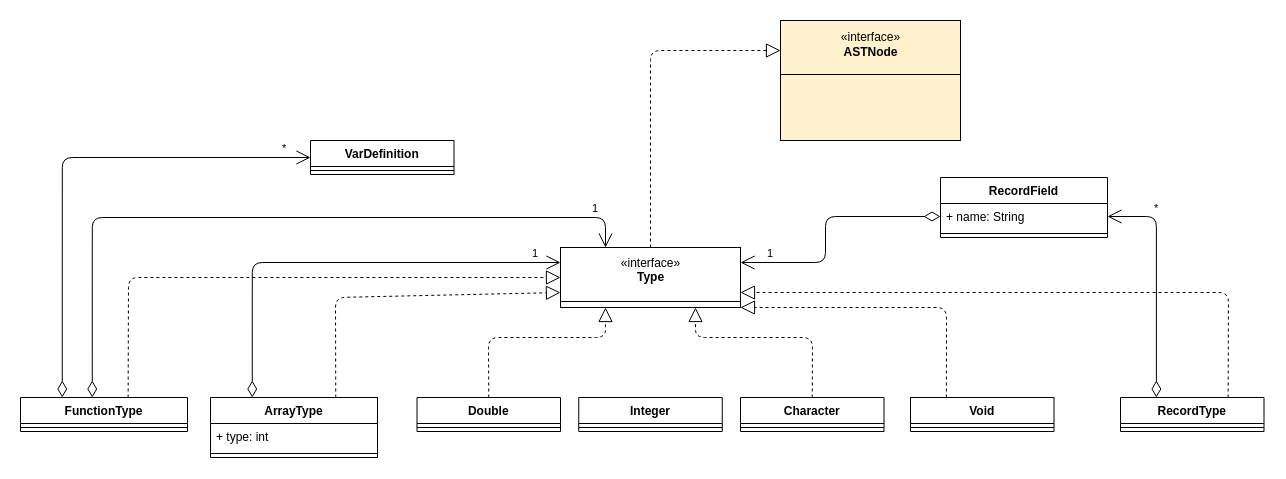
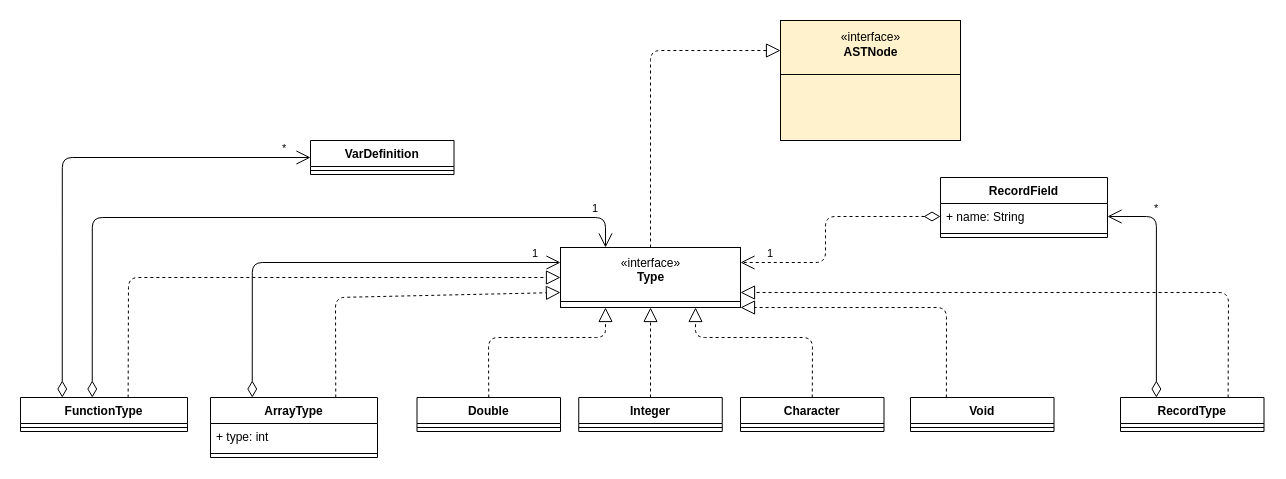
  <mxCell id="0" />
  <mxCell id="1" parent="0" />
  <mxCell id="2" value="" style="group" parent="1" vertex="1" connectable="0"><mxGeometry x="560" y="247" width="180" height="120" as="geometry" /></mxCell>
  <mxCell id="3" value="«interface»&lt;br&gt;&lt;b&gt;Type&lt;br&gt;&lt;br&gt;&lt;/b&gt;" style="html=1;" parent="2" vertex="1"><mxGeometry width="180" height="60" as="geometry" /></mxCell>
  <mxCell id="4" value="" style="line;strokeWidth=1;fillColor=none;align=left;verticalAlign=middle;spacingTop=-1;spacingLeft=3;spacingRight=3;rotatable=0;labelPosition=right;points=[];portConstraint=eastwest;" parent="2" vertex="1"><mxGeometry y="50" width="180" height="8" as="geometry" /></mxCell>
  <mxCell id="5" value="" style="group" parent="1" vertex="1" connectable="0"><mxGeometry x="780" y="20" width="180" height="120" as="geometry" /></mxCell>
  <mxCell id="6" value="+ method(type): type" style="text;strokeColor=none;fillColor=none;align=left;verticalAlign=top;spacingLeft=4;spacingRight=4;overflow=hidden;rotatable=0;points=[[0,0.5],[1,0.5]];portConstraint=eastwest;" parent="5" vertex="1"><mxGeometry y="60" width="180" height="50" as="geometry" /></mxCell>
  <mxCell id="7" value="«interface»&lt;br&gt;&lt;div&gt;&lt;b&gt;ASTNode&lt;/b&gt;&lt;/div&gt;&lt;div&gt;&lt;b&gt;&lt;br&gt;&lt;/b&gt;&lt;/div&gt;&lt;b&gt;&lt;br&gt;&lt;br&gt;&lt;br&gt;&lt;br&gt;&lt;/b&gt;" style="html=1;fillColor=#fff2cc;" parent="5" vertex="1"><mxGeometry width="180" height="120" as="geometry" /></mxCell>
  <mxCell id="8" value="" style="line;strokeWidth=1;fillColor=none;align=left;verticalAlign=middle;spacingTop=-1;spacingLeft=3;spacingRight=3;rotatable=0;labelPosition=right;points=[];portConstraint=eastwest;" parent="5" vertex="1"><mxGeometry y="50" width="180" height="8" as="geometry" /></mxCell>
  <mxCell id="9" value="" style="endArrow=block;dashed=1;endFill=0;endSize=12;html=1;entryX=0;entryY=0.25;entryDx=0;entryDy=0;exitX=0.5;exitY=0;exitDx=0;exitDy=0;" parent="1" source="3" target="7" edge="1"><mxGeometry width="160" relative="1" as="geometry"><mxPoint x="673.5" y="387" as="sourcePoint" /><mxPoint x="660" y="337" as="targetPoint" /><Array as="points"><mxPoint x="650" y="50" /></Array></mxGeometry></mxCell>
  <mxCell id="10" value="Integer" style="swimlane;fontStyle=1;align=center;verticalAlign=top;childLayout=stackLayout;horizontal=1;startSize=26;horizontalStack=0;resizeParent=1;resizeParentMax=0;resizeLast=0;collapsible=1;marginBottom=0;" parent="1" vertex="1"><mxGeometry x="578.25" y="397" width="143.5" height="34" as="geometry" /></mxCell>
  <mxCell id="11" value="" style="line;strokeWidth=1;fillColor=none;align=left;verticalAlign=middle;spacingTop=-1;spacingLeft=3;spacingRight=3;rotatable=0;labelPosition=right;points=[];portConstraint=eastwest;" parent="10" vertex="1"><mxGeometry y="26" width="143.5" height="8" as="geometry" /></mxCell>
  <mxCell id="12" value="Double" style="swimlane;fontStyle=1;align=center;verticalAlign=top;childLayout=stackLayout;horizontal=1;startSize=26;horizontalStack=0;resizeParent=1;resizeParentMax=0;resizeLast=0;collapsible=1;marginBottom=0;" parent="1" vertex="1"><mxGeometry x="416.5" y="397" width="143.5" height="34" as="geometry" /></mxCell>
  <mxCell id="13" value="" style="line;strokeWidth=1;fillColor=none;align=left;verticalAlign=middle;spacingTop=-1;spacingLeft=3;spacingRight=3;rotatable=0;labelPosition=right;points=[];portConstraint=eastwest;" parent="12" vertex="1"><mxGeometry y="26" width="143.5" height="8" as="geometry" /></mxCell>
  <mxCell id="14" value="Character" style="swimlane;fontStyle=1;align=center;verticalAlign=top;childLayout=stackLayout;horizontal=1;startSize=26;horizontalStack=0;resizeParent=1;resizeParentMax=0;resizeLast=0;collapsible=1;marginBottom=0;" parent="1" vertex="1"><mxGeometry x="740" y="397" width="143.5" height="34" as="geometry" /></mxCell>
  <mxCell id="15" value="" style="line;strokeWidth=1;fillColor=none;align=left;verticalAlign=middle;spacingTop=-1;spacingLeft=3;spacingRight=3;rotatable=0;labelPosition=right;points=[];portConstraint=eastwest;" parent="14" vertex="1"><mxGeometry y="26" width="143.5" height="8" as="geometry" /></mxCell>
+ <mxCell id="16" value="" style="endArrow=block;dashed=1;endFill=0;endSize=12;html=1;entryX=0.5;entryY=1;entryDx=0;entryDy=0;exitX=0.5;exitY=0;exitDx=0;exitDy=0;" parent="1" source="10" target="3" edge="1"><mxGeometry width="160" relative="1" as="geometry"><mxPoint x="660" y="257" as="sourcePoint" /><mxPoint x="820" y="137" as="targetPoint" /><Array as="points" /></mxGeometry></mxCell>
  <mxCell id="17" value="" style="endArrow=block;dashed=1;endFill=0;endSize=12;html=1;entryX=0.25;entryY=1;entryDx=0;entryDy=0;exitX=0.5;exitY=0;exitDx=0;exitDy=0;" parent="1" source="12" target="3" edge="1"><mxGeometry width="160" relative="1" as="geometry"><mxPoint x="660" y="407" as="sourcePoint" /><mxPoint x="660" y="317" as="targetPoint" /><Array as="points"><mxPoint x="488" y="337" /><mxPoint x="605" y="337" /></Array></mxGeometry></mxCell>
  <mxCell id="18" value="" style="endArrow=block;dashed=1;endFill=0;endSize=12;html=1;exitX=0.5;exitY=0;exitDx=0;exitDy=0;entryX=0.75;entryY=1;entryDx=0;entryDy=0;" parent="1" source="14" target="3" edge="1"><mxGeometry width="160" relative="1" as="geometry"><mxPoint x="670" y="417" as="sourcePoint" /><mxPoint x="650" y="307" as="targetPoint" /><Array as="points"><mxPoint x="812" y="337" /><mxPoint x="695" y="337" /></Array></mxGeometry></mxCell>
  <mxCell id="19" value="ArrayType" style="swimlane;fontStyle=1;align=center;verticalAlign=top;childLayout=stackLayout;horizontal=1;startSize=26;horizontalStack=0;resizeParent=1;resizeParentMax=0;resizeLast=0;collapsible=1;marginBottom=0;" parent="1" vertex="1"><mxGeometry x="210" y="397" width="167" height="60" as="geometry" /></mxCell>
  <mxCell id="20" value="+ type: int" style="text;strokeColor=none;fillColor=none;align=left;verticalAlign=top;spacingLeft=4;spacingRight=4;overflow=hidden;rotatable=0;points=[[0,0.5],[1,0.5]];portConstraint=eastwest;" parent="19" vertex="1"><mxGeometry y="26" width="167" height="26" as="geometry" /></mxCell>
  <mxCell id="21" value="" style="line;strokeWidth=1;fillColor=none;align=left;verticalAlign=middle;spacingTop=-1;spacingLeft=3;spacingRight=3;rotatable=0;labelPosition=right;points=[];portConstraint=eastwest;" parent="19" vertex="1"><mxGeometry y="52" width="167" height="8" as="geometry" /></mxCell>
  <mxCell id="22" value="" style="endArrow=block;dashed=1;endFill=0;endSize=12;html=1;entryX=0;entryY=0.75;entryDx=0;entryDy=0;exitX=0.75;exitY=0;exitDx=0;exitDy=0;" parent="1" source="19" target="3" edge="1"><mxGeometry width="160" relative="1" as="geometry"><mxPoint x="498.25" y="407" as="sourcePoint" /><mxPoint x="660" y="317" as="targetPoint" /><Array as="points"><mxPoint x="335" y="297" /></Array></mxGeometry></mxCell>
  <mxCell id="23" value="1" style="endArrow=open;html=1;endSize=12;startArrow=diamondThin;startSize=14;startFill=0;edgeStyle=orthogonalEdgeStyle;align=left;verticalAlign=bottom;entryX=0;entryY=0.25;entryDx=0;entryDy=0;exitX=0.25;exitY=0;exitDx=0;exitDy=0;" parent="1" source="19" target="3" edge="1"><mxGeometry x="0.862" relative="1" as="geometry"><mxPoint x="260" y="744" as="sourcePoint" /><mxPoint x="420" y="744" as="targetPoint" /><mxPoint as="offset" /></mxGeometry></mxCell>
  <mxCell id="24" value="RecordType" style="swimlane;fontStyle=1;align=center;verticalAlign=top;childLayout=stackLayout;horizontal=1;startSize=26;horizontalStack=0;resizeParent=1;resizeParentMax=0;resizeLast=0;collapsible=1;marginBottom=0;" parent="1" vertex="1"><mxGeometry x="1120" y="397" width="143.5" height="34" as="geometry" /></mxCell>
  <mxCell id="25" value="" style="line;strokeWidth=1;fillColor=none;align=left;verticalAlign=middle;spacingTop=-1;spacingLeft=3;spacingRight=3;rotatable=0;labelPosition=right;points=[];portConstraint=eastwest;" parent="24" vertex="1"><mxGeometry y="26" width="143.5" height="8" as="geometry" /></mxCell>
  <mxCell id="26" value="*" style="endArrow=open;html=1;endSize=12;startArrow=diamondThin;startSize=14;startFill=0;edgeStyle=orthogonalEdgeStyle;align=left;verticalAlign=bottom;exitX=0.25;exitY=0;exitDx=0;exitDy=0;entryX=1;entryY=0.5;entryDx=0;entryDy=0;" parent="1" source="24" target="36" edge="1"><mxGeometry x="0.612" y="1" relative="1" as="geometry"><mxPoint x="261.75" y="407" as="sourcePoint" /><mxPoint x="1002" y="307" as="targetPoint" /><mxPoint as="offset" /></mxGeometry></mxCell>
  <mxCell id="27" value="" style="endArrow=block;dashed=1;endFill=0;endSize=12;html=1;exitX=0.75;exitY=0;exitDx=0;exitDy=0;entryX=1;entryY=0.75;entryDx=0;entryDy=0;" parent="1" source="24" target="3" edge="1"><mxGeometry width="160" relative="1" as="geometry"><mxPoint x="821.75" y="407" as="sourcePoint" /><mxPoint x="660" y="317" as="targetPoint" /><Array as="points"><mxPoint x="1228" y="292" /></Array></mxGeometry></mxCell>
  <mxCell id="28" value="1" style="endArrow=open;html=1;endSize=12;startArrow=diamondThin;startSize=14;startFill=0;edgeStyle=orthogonalEdgeStyle;align=left;verticalAlign=bottom;entryX=0.25;entryY=0;entryDx=0;entryDy=0;exitX=0.5;exitY=0;exitDx=0;exitDy=0;" parent="1" target="3" edge="1"><mxGeometry x="0.876" relative="1" as="geometry"><mxPoint x="91.75" y="397" as="sourcePoint" /><mxPoint x="570" y="272" as="targetPoint" /><mxPoint as="offset" /><Array as="points"><mxPoint x="92" y="217" /><mxPoint x="605" y="217" /></Array></mxGeometry></mxCell>
  <mxCell id="29" value="" style="endArrow=block;dashed=1;endFill=0;endSize=12;html=1;entryX=0;entryY=0.5;entryDx=0;entryDy=0;exitX=0.75;exitY=0;exitDx=0;exitDy=0;" parent="1" target="3" edge="1"><mxGeometry width="160" relative="1" as="geometry"><mxPoint x="127.625" y="397" as="sourcePoint" /><mxPoint x="570" y="302" as="targetPoint" /><Array as="points"><mxPoint x="128" y="277" /></Array></mxGeometry></mxCell>
  <mxCell id="30" value="FunctionType" style="swimlane;fontStyle=1;align=center;verticalAlign=top;childLayout=stackLayout;horizontal=1;startSize=26;horizontalStack=0;resizeParent=1;resizeParentMax=0;resizeLast=0;collapsible=1;marginBottom=0;" parent="1" vertex="1"><mxGeometry x="20" y="397" width="167" height="34" as="geometry" /></mxCell>
  <mxCell id="31" value="" style="line;strokeWidth=1;fillColor=none;align=left;verticalAlign=middle;spacingTop=-1;spacingLeft=3;spacingRight=3;rotatable=0;labelPosition=right;points=[];portConstraint=eastwest;" parent="30" vertex="1"><mxGeometry y="26" width="167" height="8" as="geometry" /></mxCell>
  <mxCell id="32" value="VarDefinition" style="swimlane;fontStyle=1;align=center;verticalAlign=top;childLayout=stackLayout;horizontal=1;startSize=26;horizontalStack=0;resizeParent=1;resizeParentMax=0;resizeLast=0;collapsible=1;marginBottom=0;" parent="1" vertex="1"><mxGeometry x="310" y="140" width="143.5" height="34" as="geometry" /></mxCell>
  <mxCell id="33" value="" style="line;strokeWidth=1;fillColor=none;align=left;verticalAlign=middle;spacingTop=-1;spacingLeft=3;spacingRight=3;rotatable=0;labelPosition=right;points=[];portConstraint=eastwest;" parent="32" vertex="1"><mxGeometry y="26" width="143.5" height="8" as="geometry" /></mxCell>
  <mxCell id="34" value="*" style="endArrow=open;html=1;endSize=12;startArrow=diamondThin;startSize=14;startFill=0;edgeStyle=orthogonalEdgeStyle;align=left;verticalAlign=bottom;entryX=0;entryY=0.5;entryDx=0;entryDy=0;exitX=0.25;exitY=0;exitDx=0;exitDy=0;" parent="1" source="30" target="32" edge="1"><mxGeometry x="0.876" relative="1" as="geometry"><mxPoint x="101.75" y="407" as="sourcePoint" /><mxPoint x="615" y="257" as="targetPoint" /><mxPoint as="offset" /><Array as="points"><mxPoint x="62" y="157" /></Array></mxGeometry></mxCell>
  <mxCell id="35" value="RecordField" style="swimlane;fontStyle=1;align=center;verticalAlign=top;childLayout=stackLayout;horizontal=1;startSize=26;horizontalStack=0;resizeParent=1;resizeParentMax=0;resizeLast=0;collapsible=1;marginBottom=0;" parent="1" vertex="1"><mxGeometry x="940" y="177" width="167" height="60" as="geometry" /></mxCell>
  <mxCell id="36" value="+ name: String" style="text;strokeColor=none;fillColor=none;align=left;verticalAlign=top;spacingLeft=4;spacingRight=4;overflow=hidden;rotatable=0;points=[[0,0.5],[1,0.5]];portConstraint=eastwest;" parent="35" vertex="1"><mxGeometry y="26" width="167" height="26" as="geometry" /></mxCell>
  <mxCell id="37" value="" style="line;strokeWidth=1;fillColor=none;align=left;verticalAlign=middle;spacingTop=-1;spacingLeft=3;spacingRight=3;rotatable=0;labelPosition=right;points=[];portConstraint=eastwest;" parent="35" vertex="1"><mxGeometry y="52" width="167" height="8" as="geometry" /></mxCell>
- <mxCell id="38" value="1" style="endArrow=open;html=1;endSize=12;startArrow=diamondThin;startSize=14;startFill=0;edgeStyle=orthogonalEdgeStyle;align=left;verticalAlign=bottom;exitX=0;exitY=0.5;exitDx=0;exitDy=0;entryX=1;entryY=0.25;entryDx=0;entryDy=0;" parent="1" source="36" target="3" edge="1"><mxGeometry x="0.794" relative="1" as="geometry"><mxPoint x="985.875" y="407" as="sourcePoint" /><mxPoint x="1012" y="317" as="targetPoint" /><mxPoint as="offset" /><Array as="points"><mxPoint x="825" y="216" /><mxPoint x="825" y="262" /></Array></mxGeometry></mxCell>
+ <mxCell id="38" value="1" style="endArrow=open;html=1;endSize=12;startArrow=diamondThin;startSize=14;startFill=0;edgeStyle=orthogonalEdgeStyle;align=left;verticalAlign=bottom;exitX=0;exitY=0.5;exitDx=0;exitDy=0;entryX=1;entryY=0.25;entryDx=0;entryDy=0;dashed=1;" parent="1" source="36" target="3" edge="1"><mxGeometry x="0.794" relative="1" as="geometry"><mxPoint x="985.875" y="407" as="sourcePoint" /><mxPoint x="1012" y="317" as="targetPoint" /><mxPoint as="offset" /><Array as="points"><mxPoint x="825" y="216" /><mxPoint x="825" y="262" /></Array></mxGeometry></mxCell>
  <mxCell id="39" value="Void" style="swimlane;fontStyle=1;align=center;verticalAlign=top;childLayout=stackLayout;horizontal=1;startSize=26;horizontalStack=0;resizeParent=1;resizeParentMax=0;resizeLast=0;collapsible=1;marginBottom=0;" parent="1" vertex="1"><mxGeometry x="910" y="397" width="143.5" height="34" as="geometry" /></mxCell>
  <mxCell id="40" value="" style="line;strokeWidth=1;fillColor=none;align=left;verticalAlign=middle;spacingTop=-1;spacingLeft=3;spacingRight=3;rotatable=0;labelPosition=right;points=[];portConstraint=eastwest;" parent="39" vertex="1"><mxGeometry y="26" width="143.5" height="8" as="geometry" /></mxCell>
  <mxCell id="41" value="" style="endArrow=block;dashed=1;endFill=0;endSize=12;html=1;exitX=0.25;exitY=0;exitDx=0;exitDy=0;entryX=1;entryY=1;entryDx=0;entryDy=0;" parent="1" source="39" target="3" edge="1"><mxGeometry width="160" relative="1" as="geometry"><mxPoint x="821.75" y="407" as="sourcePoint" /><mxPoint x="705" y="317" as="targetPoint" /><Array as="points"><mxPoint x="946" y="307" /></Array></mxGeometry></mxCell>
